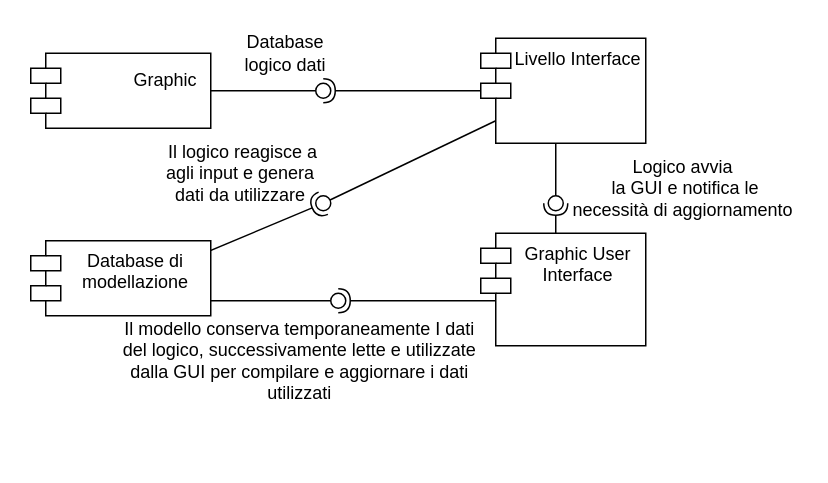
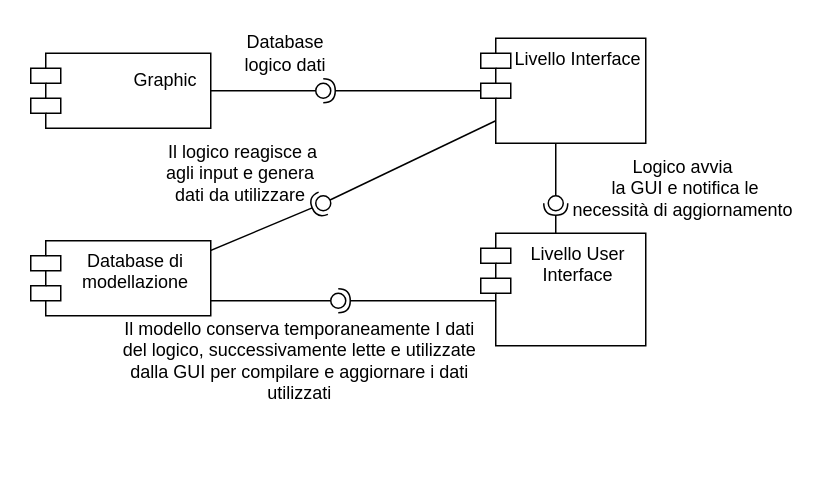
  <mxCell id="0" />
  <mxCell id="1" parent="0" />
  <mxCell id="2" value="" style="rounded=0;orthogonalLoop=1;jettySize=auto;html=1;endArrow=halfCircle;endFill=0;endSize=6;strokeWidth=1;sketch=0;exitX=0;exitY=0.5;exitDx=0;exitDy=0;" parent="1" target="4" edge="1"><mxGeometry relative="1" as="geometry"><mxPoint x="330" y="60" as="sourcePoint" /></mxGeometry></mxCell>
  <mxCell id="3" value="" style="rounded=0;orthogonalLoop=1;jettySize=auto;html=1;endArrow=oval;endFill=0;sketch=0;sourcePerimeterSpacing=0;targetPerimeterSpacing=0;endSize=10;exitX=1;exitY=0.5;exitDx=0;exitDy=0;" parent="1" target="4" edge="1"><mxGeometry relative="1" as="geometry"><mxPoint x="100" y="60" as="sourcePoint" /></mxGeometry></mxCell>
  <mxCell id="4" value="" style="ellipse;whiteSpace=wrap;html=1;align=center;aspect=fixed;fillColor=none;strokeColor=none;resizable=0;perimeter=centerPerimeter;rotatable=0;allowArrows=0;points=[];outlineConnect=1;" parent="1" vertex="1"><mxGeometry x="210" y="55" width="10" height="10" as="geometry" /></mxCell>
  <mxCell id="5" value="" style="rounded=0;orthogonalLoop=1;jettySize=auto;html=1;endArrow=halfCircle;endFill=0;endSize=6;strokeWidth=1;sketch=0;exitX=0.5;exitY=0;exitDx=0;exitDy=0;" parent="1" target="7" edge="1"><mxGeometry relative="1" as="geometry"><mxPoint x="370" y="160" as="sourcePoint" /></mxGeometry></mxCell>
  <mxCell id="6" value="" style="rounded=0;orthogonalLoop=1;jettySize=auto;html=1;endArrow=oval;endFill=0;sketch=0;sourcePerimeterSpacing=0;targetPerimeterSpacing=0;endSize=10;" parent="1" target="7" edge="1"><mxGeometry relative="1" as="geometry"><mxPoint x="370" y="100" as="sourcePoint" /><Array as="points"><mxPoint x="370" y="90" /><mxPoint x="370" y="100" /></Array></mxGeometry></mxCell>
  <mxCell id="7" value="" style="ellipse;whiteSpace=wrap;html=1;align=center;aspect=fixed;fillColor=none;strokeColor=none;resizable=0;perimeter=centerPerimeter;rotatable=0;allowArrows=0;points=[];outlineConnect=1;" parent="1" vertex="1"><mxGeometry x="365" y="130" width="10" height="10" as="geometry" /></mxCell>
  <mxCell id="8" value="" style="rounded=0;orthogonalLoop=1;jettySize=auto;html=1;endArrow=halfCircle;endFill=0;endSize=6;strokeWidth=1;sketch=0;" parent="1" target="10" edge="1"><mxGeometry relative="1" as="geometry"><mxPoint x="100" y="183.226" as="sourcePoint" /></mxGeometry></mxCell>
  <mxCell id="9" value="" style="rounded=0;orthogonalLoop=1;jettySize=auto;html=1;endArrow=oval;endFill=0;sketch=0;sourcePerimeterSpacing=0;targetPerimeterSpacing=0;endSize=10;exitX=0;exitY=0.75;exitDx=0;exitDy=0;" parent="1" target="10" edge="1"><mxGeometry relative="1" as="geometry"><mxPoint x="330" y="80" as="sourcePoint" /></mxGeometry></mxCell>
  <mxCell id="10" value="" style="ellipse;whiteSpace=wrap;html=1;align=center;aspect=fixed;fillColor=none;strokeColor=none;resizable=0;perimeter=centerPerimeter;rotatable=0;allowArrows=0;points=[];outlineConnect=1;" parent="1" vertex="1"><mxGeometry x="210" y="130" width="10" height="10" as="geometry" /></mxCell>
  <mxCell id="11" value="" style="rounded=0;orthogonalLoop=1;jettySize=auto;html=1;endArrow=halfCircle;endFill=0;endSize=6;strokeWidth=1;sketch=0;" parent="1" target="13" edge="1"><mxGeometry relative="1" as="geometry"><mxPoint x="330" y="200" as="sourcePoint" /><Array as="points" /></mxGeometry></mxCell>
  <mxCell id="12" value="" style="rounded=0;orthogonalLoop=1;jettySize=auto;html=1;endArrow=oval;endFill=0;sketch=0;sourcePerimeterSpacing=0;targetPerimeterSpacing=0;endSize=10;" parent="1" target="13" edge="1"><mxGeometry relative="1" as="geometry"><mxPoint x="100" y="200" as="sourcePoint" /></mxGeometry></mxCell>
  <mxCell id="13" value="" style="ellipse;whiteSpace=wrap;html=1;align=center;aspect=fixed;fillColor=none;strokeColor=none;resizable=0;perimeter=centerPerimeter;rotatable=0;allowArrows=0;points=[];outlineConnect=1;" parent="1" vertex="1"><mxGeometry x="220" y="195" width="10" height="10" as="geometry" /></mxCell>
  <mxCell id="14" value="Database di modellazione" style="shape=module;align=left;spacingLeft=20;align=center;verticalAlign=top;whiteSpace=wrap;html=1;" parent="1" vertex="1"><mxGeometry x="20" y="160" width="120" height="50" as="geometry" /></mxCell>
- <mxCell id="15" value="Graphic User Interface" style="shape=module;align=left;spacingLeft=20;align=center;verticalAlign=top;whiteSpace=wrap;html=1;" parent="1" vertex="1"><mxGeometry x="320" y="155" width="110" height="75" as="geometry" /></mxCell>
+ <mxCell id="15" value="Livello User Interface" style="shape=module;align=left;spacingLeft=20;align=center;verticalAlign=top;whiteSpace=wrap;html=1;" parent="1" vertex="1"><mxGeometry x="320" y="155" width="110" height="75" as="geometry" /></mxCell>
  <mxCell id="16" value="Livello Interface" style="shape=module;align=left;spacingLeft=20;align=center;verticalAlign=top;whiteSpace=wrap;html=1;" parent="1" vertex="1"><mxGeometry x="320" y="25" width="110" height="70" as="geometry" /></mxCell>
  <mxCell id="17" value="&lt;blockquote style=&quot;margin: 0px 0px 0px 40px; border: none; padding: 0px;&quot;&gt;Graphic&lt;/blockquote&gt;&lt;blockquote style=&quot;margin: 0px 0px 0px 40px; border: none; padding: 0px;&quot;&gt;&lt;br&gt;&lt;/blockquote&gt;" style="shape=module;align=center;spacingLeft=20;align=center;verticalAlign=middle;whiteSpace=wrap;html=1;labelPosition=center;verticalLabelPosition=middle;" parent="1" vertex="1"><mxGeometry x="20" y="35" width="120" height="50" as="geometry" /></mxCell>
  <mxCell id="18" value="Database logico dati&lt;br&gt;" style="text;html=1;strokeColor=none;fillColor=none;align=center;verticalAlign=middle;whiteSpace=wrap;rounded=0;" parent="1" vertex="1"><mxGeometry x="160" y="20" width="60" height="30" as="geometry" /></mxCell>
  <mxCell id="19" value="Logico avvia&lt;br&gt;&amp;nbsp;la GUI e notifica le necessità di aggiornamento" style="text;html=1;strokeColor=none;fillColor=none;align=center;verticalAlign=middle;whiteSpace=wrap;rounded=0;" parent="1" vertex="1"><mxGeometry x="380" y="110" width="150" height="30" as="geometry" /></mxCell>
  <mxCell id="20" value="&amp;nbsp;Il logico reagisce a agli input e genera dati da utilizzare" style="text;html=1;strokeColor=none;fillColor=none;align=center;verticalAlign=middle;whiteSpace=wrap;rounded=0;" parent="1" vertex="1"><mxGeometry x="100" y="100" width="120" height="30" as="geometry" /></mxCell>
  <mxCell id="21" value="Il modello conserva temporaneamente I dati del logico, successivamente lette e utilizzate dalla GUI per compilare e aggiornare i dati utilizzati" style="text;html=1;strokeColor=none;fillColor=none;align=center;verticalAlign=middle;whiteSpace=wrap;rounded=0;" parent="1" vertex="1"><mxGeometry x="77.5" y="180" width="242.5" height="120" as="geometry" /></mxCell>
